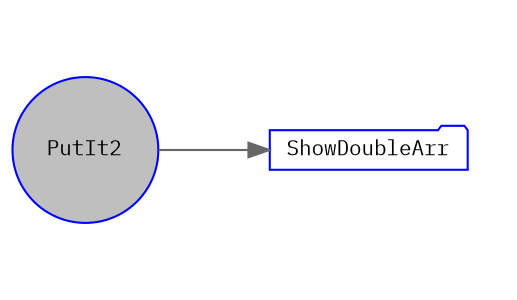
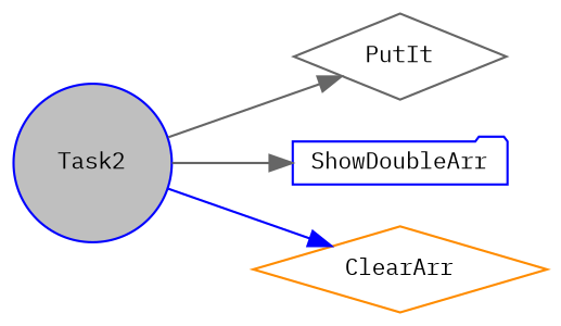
  digraph {
    fontname="IBM Plex Mono"
    rankdir=LR
    node [color=blue fillcolor=white fontname="IBM Plex Mono" fontsize=10 shape=diamond style=filled]
    edge [color=gray40 fontname="IBM Plex Mono" fontsize=10 labelfontname=Helvetica labelfontsize=10 style=solid]
-   n1 [fillcolor=grey75 fontcolor=black height=0.2 label=PutIt2 shape=circle width=0.4]
+   n1 [fillcolor=grey75 fontcolor=black height=0.2 label=Task2 shape=circle width=0.4]
+   n2 [color=gray40 height=0.2 label=PutIt width=0.4]
    n3 [height=0.2 label=ShowDoubleArr shape=folder width=0.4]
+   n4 [color=darkorange height=0.2 label=ClearArr width=0.4]
+   n1 -> n2
    n1 -> n3
+   n1 -> n4 [color=blue]
  }
